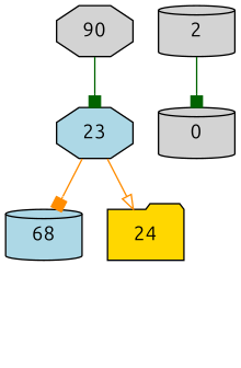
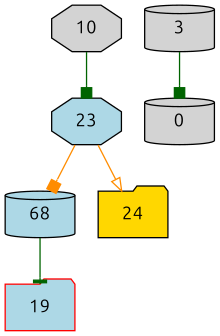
  digraph {
    fontname=Ubuntu
    node [color=black fillcolor=lightgrey fontname=Ubuntu shape=cylinder style=filled]
    edge [arrowhead=box color=darkgreen fontname=Ubuntu]
-   10 [shape=octagon label=90]
+   10 [shape=octagon]
    23 [fillcolor=lightblue shape=octagon]
-   2
+   2 [label=3]
    0
    n5 [fillcolor=lightblue label=68]
    24 [fillcolor=gold shape=folder]
+   19 [color=red fillcolor=lightblue shape=folder]
    10 -> 23
    23 -> n5 [color=darkorange]
    23 -> 24 [arrowhead=onormal color=darkorange]
    2 -> 0
+   n5 -> 19 [arrowhead=tee]
  }
